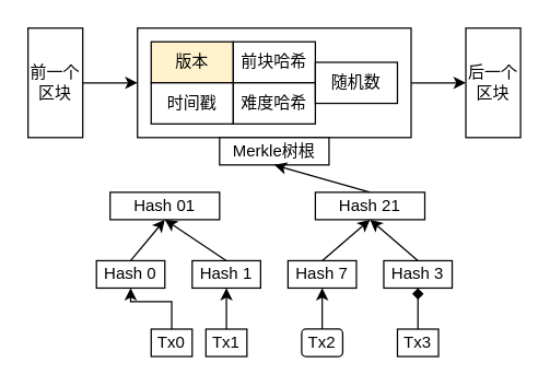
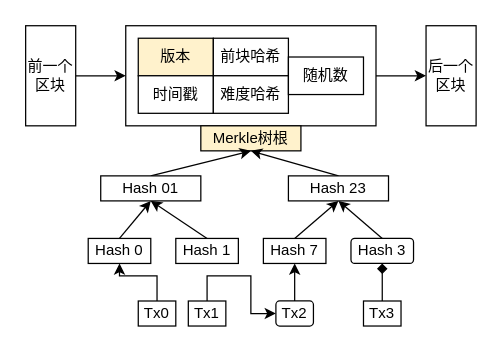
  <mxCell id="0" />
  <mxCell id="1" parent="0" />
  <mxCell id="2" style="edgeStyle=orthogonalEdgeStyle;rounded=0;orthogonalLoop=1;jettySize=auto;html=1;exitX=1;exitY=0.5;exitDx=0;exitDy=0;entryX=0;entryY=0.5;entryDx=0;entryDy=0;" edge="1" parent="1" source="3" target="4"><mxGeometry relative="1" as="geometry" /></mxCell>
  <mxCell id="3" value="" style="rounded=0;whiteSpace=wrap;html=1;" vertex="1" parent="1"><mxGeometry x="100" y="20" width="200" height="80" as="geometry" /></mxCell>
  <mxCell id="4" value="后一个区块" style="rounded=0;whiteSpace=wrap;html=1;" vertex="1" parent="1"><mxGeometry x="340" y="20" width="40" height="80" as="geometry" /></mxCell>
  <mxCell id="5" value="版本" style="rounded=0;whiteSpace=wrap;html=1;fillColor=#fff2cc;" vertex="1" parent="1"><mxGeometry x="110" y="30" width="60" height="30" as="geometry" /></mxCell>
  <mxCell id="6" value="时间戳" style="rounded=0;whiteSpace=wrap;html=1;" vertex="1" parent="1"><mxGeometry x="110" y="60" width="60" height="30" as="geometry" /></mxCell>
  <mxCell id="7" value="前块哈希" style="rounded=0;whiteSpace=wrap;html=1;" vertex="1" parent="1"><mxGeometry x="170" y="30" width="60" height="30" as="geometry" /></mxCell>
  <mxCell id="8" value="难度哈希&lt;span style=&quot;color: rgba(0, 0, 0, 0); font-family: monospace; font-size: 0px; text-align: start;&quot;&gt;%3CmxGraphModel%3E%3Croot%3E%3CmxCell%20id%3D%220%22%2F%3E%3CmxCell%20id%3D%221%22%20parent%3D%220%22%2F%3E%3CmxCell%20id%3D%222%22%20value%3D%22%E7%89%88%E6%9C%AC%22%20style%3D%22rounded%3D1%3BwhiteSpace%3Dwrap%3Bhtml%3D1%3B%22%20vertex%3D%221%22%20parent%3D%221%22%3E%3CmxGeometry%20x%3D%22130%22%20y%3D%2290%22%20width%3D%2260%22%20height%3D%2230%22%20as%3D%22geometry%22%2F%3E%3C%2FmxCell%3E%3C%2Froot%3E%3C%2FmxGraphModel%3E&lt;/span&gt;" style="rounded=0;whiteSpace=wrap;html=1;" vertex="1" parent="1"><mxGeometry x="170" y="60" width="60" height="30" as="geometry" /></mxCell>
  <mxCell id="9" value="随机数" style="rounded=0;whiteSpace=wrap;html=1;" vertex="1" parent="1"><mxGeometry x="230" y="45" width="60" height="30" as="geometry" /></mxCell>
  <mxCell id="10" style="edgeStyle=orthogonalEdgeStyle;rounded=0;orthogonalLoop=1;jettySize=auto;html=1;exitX=1;exitY=0.5;exitDx=0;exitDy=0;entryX=0;entryY=0.5;entryDx=0;entryDy=0;" edge="1" parent="1" source="11" target="3"><mxGeometry relative="1" as="geometry" /></mxCell>
  <mxCell id="11" value="前一个区块" style="rounded=0;whiteSpace=wrap;html=1;" vertex="1" parent="1"><mxGeometry x="20" y="20" width="40" height="80" as="geometry" /></mxCell>
- <mxCell id="12" value="Merkle树根" style="rounded=0;whiteSpace=wrap;html=1;" vertex="1" parent="1"><mxGeometry x="160" y="100" width="80" height="20" as="geometry" /></mxCell>
+ <mxCell id="12" value="Merkle树根" style="rounded=0;whiteSpace=wrap;html=1;fillColor=#fff2cc;" vertex="1" parent="1"><mxGeometry x="160" y="100" width="80" height="20" as="geometry" /></mxCell>
  <mxCell id="13" style="edgeStyle=orthogonalEdgeStyle;rounded=0;orthogonalLoop=1;jettySize=auto;html=1;exitX=0.5;exitY=0;exitDx=0;exitDy=0;entryX=0.5;entryY=1;entryDx=0;entryDy=0;" edge="1" parent="1" source="14" target="22"><mxGeometry relative="1" as="geometry" /></mxCell>
  <mxCell id="14" value="Tx0" style="rounded=0;whiteSpace=wrap;html=1;" vertex="1" parent="1"><mxGeometry x="110" y="240" width="30" height="20" as="geometry" /></mxCell>
- <mxCell id="15" style="edgeStyle=orthogonalEdgeStyle;rounded=0;orthogonalLoop=1;jettySize=auto;html=1;exitX=0.5;exitY=0;exitDx=0;exitDy=0;entryX=0.5;entryY=1;entryDx=0;entryDy=0;" edge="1" parent="1" source="16" target="24"><mxGeometry relative="1" as="geometry" /></mxCell>
+ <mxCell id="15" style="edgeStyle=orthogonalEdgeStyle;rounded=0;orthogonalLoop=1;jettySize=auto;html=1;exitX=0.5;exitY=0;exitDx=0;exitDy=0;" edge="1" parent="1" source="16" target="18"><mxGeometry relative="1" as="geometry" /></mxCell>
  <mxCell id="16" value="Tx1" style="rounded=0;whiteSpace=wrap;html=1;" vertex="1" parent="1"><mxGeometry x="150" y="240" width="30" height="20" as="geometry" /></mxCell>
  <mxCell id="17" style="edgeStyle=orthogonalEdgeStyle;rounded=0;orthogonalLoop=1;jettySize=auto;html=1;exitX=0.5;exitY=0;exitDx=0;exitDy=0;entryX=0.5;entryY=1;entryDx=0;entryDy=0;" edge="1" parent="1" source="18" target="26"><mxGeometry relative="1" as="geometry" /></mxCell>
  <mxCell id="18" value="Tx2" style="whiteSpace=wrap;html=1;rounded=1;" vertex="1" parent="1"><mxGeometry x="220" y="240" width="30" height="20" as="geometry" /></mxCell>
  <mxCell id="19" style="edgeStyle=orthogonalEdgeStyle;rounded=0;orthogonalLoop=1;jettySize=auto;html=1;exitX=0.5;exitY=0;exitDx=0;exitDy=0;entryX=0.5;entryY=1;entryDx=0;entryDy=0;endArrow=diamond;" edge="1" parent="1" source="20" target="29"><mxGeometry relative="1" as="geometry" /></mxCell>
  <mxCell id="20" value="Tx3" style="rounded=0;whiteSpace=wrap;html=1;" vertex="1" parent="1"><mxGeometry x="290" y="240" width="30" height="20" as="geometry" /></mxCell>
  <mxCell id="21" style="orthogonalLoop=1;jettySize=auto;html=1;exitX=0.5;exitY=0;exitDx=0;exitDy=0;entryX=0.5;entryY=1;entryDx=0;entryDy=0;" edge="1" parent="1" source="22" target="31"><mxGeometry relative="1" as="geometry" /></mxCell>
  <mxCell id="22" value="Hash 0" style="rounded=0;whiteSpace=wrap;html=1;" vertex="1" parent="1"><mxGeometry x="70" y="190" width="50" height="20" as="geometry" /></mxCell>
  <mxCell id="23" style="edgeStyle=none;orthogonalLoop=1;jettySize=auto;html=1;exitX=0.5;exitY=0;exitDx=0;exitDy=0;entryX=0.5;entryY=1;entryDx=0;entryDy=0;" edge="1" parent="1" source="24" target="31"><mxGeometry relative="1" as="geometry" /></mxCell>
  <mxCell id="24" value="Hash 1" style="rounded=0;whiteSpace=wrap;html=1;" vertex="1" parent="1"><mxGeometry x="140" y="190" width="50" height="20" as="geometry" /></mxCell>
  <mxCell id="25" style="edgeStyle=none;orthogonalLoop=1;jettySize=auto;html=1;exitX=0.5;exitY=0;exitDx=0;exitDy=0;entryX=0.5;entryY=1;entryDx=0;entryDy=0;" edge="1" parent="1" source="26" target="34"><mxGeometry relative="1" as="geometry"><mxPoint x="250" y="170" as="targetPoint" /></mxGeometry></mxCell>
  <mxCell id="26" value="Hash 7" style="rounded=0;whiteSpace=wrap;html=1;" vertex="1" parent="1"><mxGeometry x="210" y="190" width="50" height="20" as="geometry" /></mxCell>
  <mxCell id="27" style="edgeStyle=none;orthogonalLoop=1;jettySize=auto;html=1;exitX=0.5;exitY=0;exitDx=0;exitDy=0;startArrow=none;" edge="1" parent="1" source="34"><mxGeometry relative="1" as="geometry"><mxPoint x="260" y="160" as="targetPoint" /></mxGeometry></mxCell>
  <mxCell id="28" style="edgeStyle=none;orthogonalLoop=1;jettySize=auto;html=1;exitX=0.5;exitY=0;exitDx=0;exitDy=0;entryX=0.5;entryY=1;entryDx=0;entryDy=0;strokeWidth=1;" edge="1" parent="1" source="29" target="34"><mxGeometry relative="1" as="geometry" /></mxCell>
- <mxCell id="29" value="Hash 3" style="rounded=0;whiteSpace=wrap;html=1;" vertex="1" parent="1"><mxGeometry x="280" y="190" width="50" height="20" as="geometry" /></mxCell>
+ <mxCell id="29" value="Hash 3" style="whiteSpace=wrap;html=1;rounded=1;" vertex="1" parent="1"><mxGeometry x="280" y="190" width="50" height="20" as="geometry" /></mxCell>
+ <mxCell id="30" style="edgeStyle=none;orthogonalLoop=1;jettySize=auto;html=1;exitX=0.5;exitY=0;exitDx=0;exitDy=0;entryX=0.5;entryY=1;entryDx=0;entryDy=0;" edge="1" parent="1" source="31" target="12"><mxGeometry relative="1" as="geometry" /></mxCell>
  <mxCell id="31" value="Hash 01" style="rounded=0;whiteSpace=wrap;html=1;" vertex="1" parent="1"><mxGeometry x="80" y="140" width="80" height="20" as="geometry" /></mxCell>
  <mxCell id="32" style="edgeStyle=none;orthogonalLoop=1;jettySize=auto;html=1;exitX=0.5;exitY=0;exitDx=0;exitDy=0;" edge="1" parent="1" source="34"><mxGeometry relative="1" as="geometry"><mxPoint x="200" y="120" as="targetPoint" /></mxGeometry></mxCell>
  <mxCell id="33" style="edgeStyle=none;orthogonalLoop=1;jettySize=auto;html=1;exitX=0;exitY=0.5;exitDx=0;exitDy=0;" edge="1" parent="1" source="22" target="22"><mxGeometry relative="1" as="geometry" /></mxCell>
- <mxCell id="34" value="Hash 21" style="rounded=0;whiteSpace=wrap;html=1;" vertex="1" parent="1"><mxGeometry x="230" y="140" width="80" height="20" as="geometry" /></mxCell>
+ <mxCell id="34" value="Hash 23" style="rounded=0;whiteSpace=wrap;html=1;" vertex="1" parent="1"><mxGeometry x="230" y="140" width="80" height="20" as="geometry" /></mxCell>
